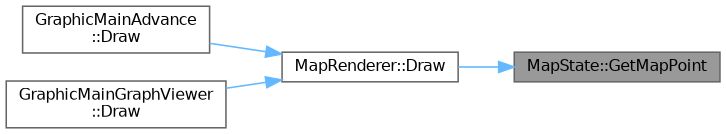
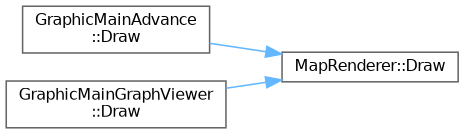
  digraph {
    rankdir=RL
    node [color=grey40 fillcolor=white fontname=Helvetica fontsize=10 shape=box style=filled]
    edge [color=steelblue1 dir=back fontname=Helvetica fontsize=10 labelfontname=Helvetica labelfontsize=10 style=solid]
-   n1 [color=gray40 fillcolor=grey60 fontcolor=black height=0.2 label="MapState::GetMapPoint" width=0.4]
    n2 [height=0.2 label="MapRenderer::Draw" width=0.4]
    n3 [height=0.2 label="GraphicMainAdvance\l::Draw" width=0.4]
    n4 [height=0.2 label="GraphicMainGraphViewer\l::Draw" width=0.4]
-   n1 -> n2
    n2 -> n3
    n2 -> n4
  }
